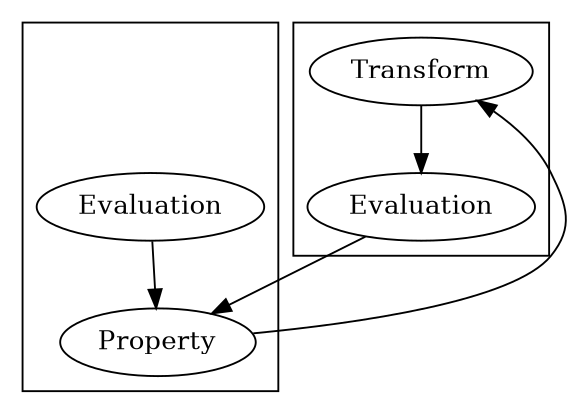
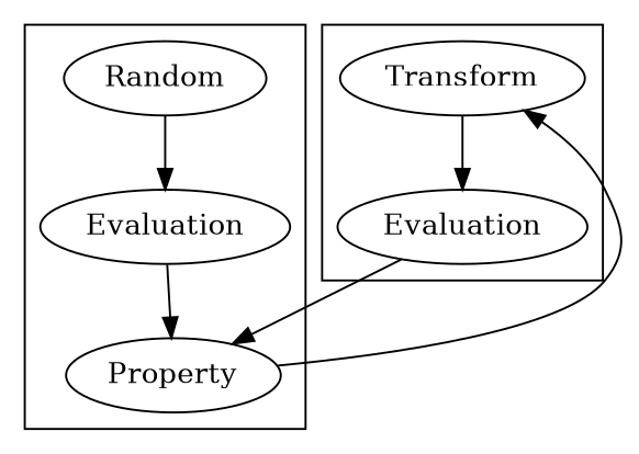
  digraph {
+   n1 [label=Random]
    Evaluation
    n3 [label=Property]
    n4 [label=Transform]
    n5 [label=Evaluation]
    subgraph cluster_1 {
+     n1
      Evaluation
      n3
    }
    subgraph cluster_2 {
      n4
      n5
    }
+   n1 -> Evaluation
    Evaluation -> n3
    n3 -> n4 [constraint=false]
    n4 -> n5
    n5 -> n3
  }
